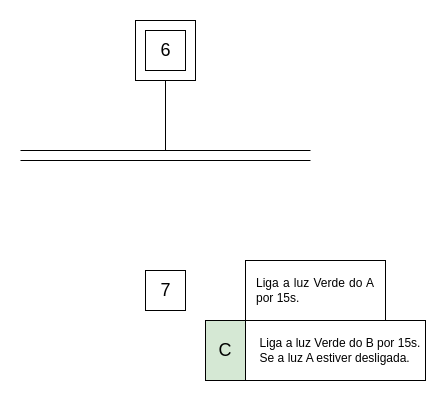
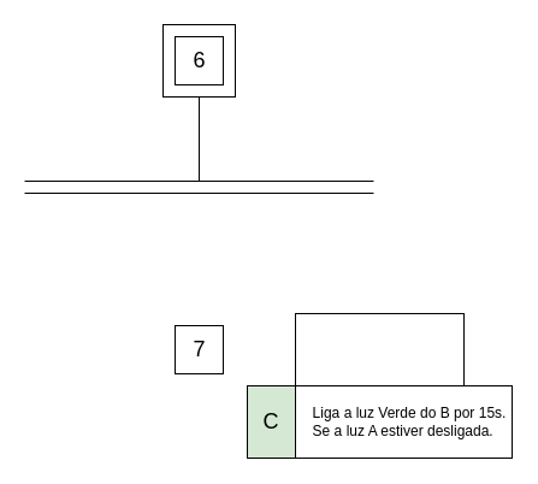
  <mxCell id="0" />
  <mxCell id="1" parent="0" />
  <mxCell id="2" value="" style="rounded=0;whiteSpace=wrap;html=1;" vertex="1" parent="1"><mxGeometry x="135" y="20" width="60" height="60" as="geometry" /></mxCell>
  <mxCell id="3" value="" style="rounded=0;whiteSpace=wrap;html=1;" vertex="1" parent="1"><mxGeometry x="145" y="30" width="40" height="40" as="geometry" /></mxCell>
  <mxCell id="4" value="&lt;div&gt;&lt;font style=&quot;font-size: 18px;&quot;&gt;6&lt;/font&gt;&lt;/div&gt;" style="text;html=1;align=center;verticalAlign=middle;resizable=0;points=[];autosize=1;strokeColor=none;fillColor=none;" vertex="1" parent="1"><mxGeometry x="150" y="30" width="30" height="40" as="geometry" /></mxCell>
  <mxCell id="5" value="" style="endArrow=none;html=1;rounded=0;exitX=0.5;exitY=1;exitDx=0;exitDy=0;" edge="1" parent="1" source="2"><mxGeometry width="50" height="50" relative="1" as="geometry"><mxPoint x="295" y="240" as="sourcePoint" /><mxPoint x="165" y="150" as="targetPoint" /></mxGeometry></mxCell>
  <mxCell id="6" value="" style="endArrow=none;html=1;rounded=0;" edge="1" parent="1"><mxGeometry width="50" height="50" relative="1" as="geometry"><mxPoint x="20" y="150" as="sourcePoint" /><mxPoint x="310" y="150" as="targetPoint" /></mxGeometry></mxCell>
  <mxCell id="7" value="" style="endArrow=none;html=1;rounded=0;" edge="1" parent="1"><mxGeometry width="50" height="50" relative="1" as="geometry"><mxPoint x="20" y="160" as="sourcePoint" /><mxPoint x="310" y="160" as="targetPoint" /></mxGeometry></mxCell>
  <mxCell id="8" value="" style="rounded=0;whiteSpace=wrap;html=1;" vertex="1" parent="1"><mxGeometry x="145" y="270" width="40" height="40" as="geometry" /></mxCell>
  <mxCell id="9" value="&lt;font style=&quot;font-size: 18px;&quot;&gt;7&lt;/font&gt;" style="text;html=1;align=center;verticalAlign=middle;resizable=0;points=[];autosize=1;strokeColor=none;fillColor=none;" vertex="1" parent="1"><mxGeometry x="150" y="270" width="30" height="40" as="geometry" /></mxCell>
  <mxCell id="10" value="" style="rounded=0;whiteSpace=wrap;html=1;" vertex="1" parent="1"><mxGeometry x="245" y="260" width="140" height="60" as="geometry" /></mxCell>
  <mxCell id="11" value="&lt;font style=&quot;font-size: 18px;&quot;&gt;C&lt;/font&gt;" style="rounded=0;whiteSpace=wrap;html=1;fillColor=#d5e8d4;" vertex="1" parent="1"><mxGeometry x="205" y="320" width="40" height="60" as="geometry" /></mxCell>
- <mxCell id="12" value="&lt;div align=&quot;justify&quot;&gt;Liga a luz Verde do A por 15s.&lt;/div&gt;" style="text;html=1;align=center;verticalAlign=middle;whiteSpace=wrap;rounded=0;" vertex="1" parent="1"><mxGeometry x="255" y="270" width="120" height="40" as="geometry" /></mxCell>
  <mxCell id="13" value="" style="rounded=0;whiteSpace=wrap;html=1;" vertex="1" parent="1"><mxGeometry x="245" y="320" width="180" height="60" as="geometry" /></mxCell>
  <mxCell id="14" value="&lt;div align=&quot;justify&quot;&gt;Liga a luz Verde do B por 15s.&lt;/div&gt;&lt;div align=&quot;justify&quot;&gt;Se a luz A estiver desligada.&lt;/div&gt;" style="text;html=1;align=center;verticalAlign=middle;whiteSpace=wrap;rounded=0;" vertex="1" parent="1"><mxGeometry x="255" y="335" width="170" height="30" as="geometry" /></mxCell>
